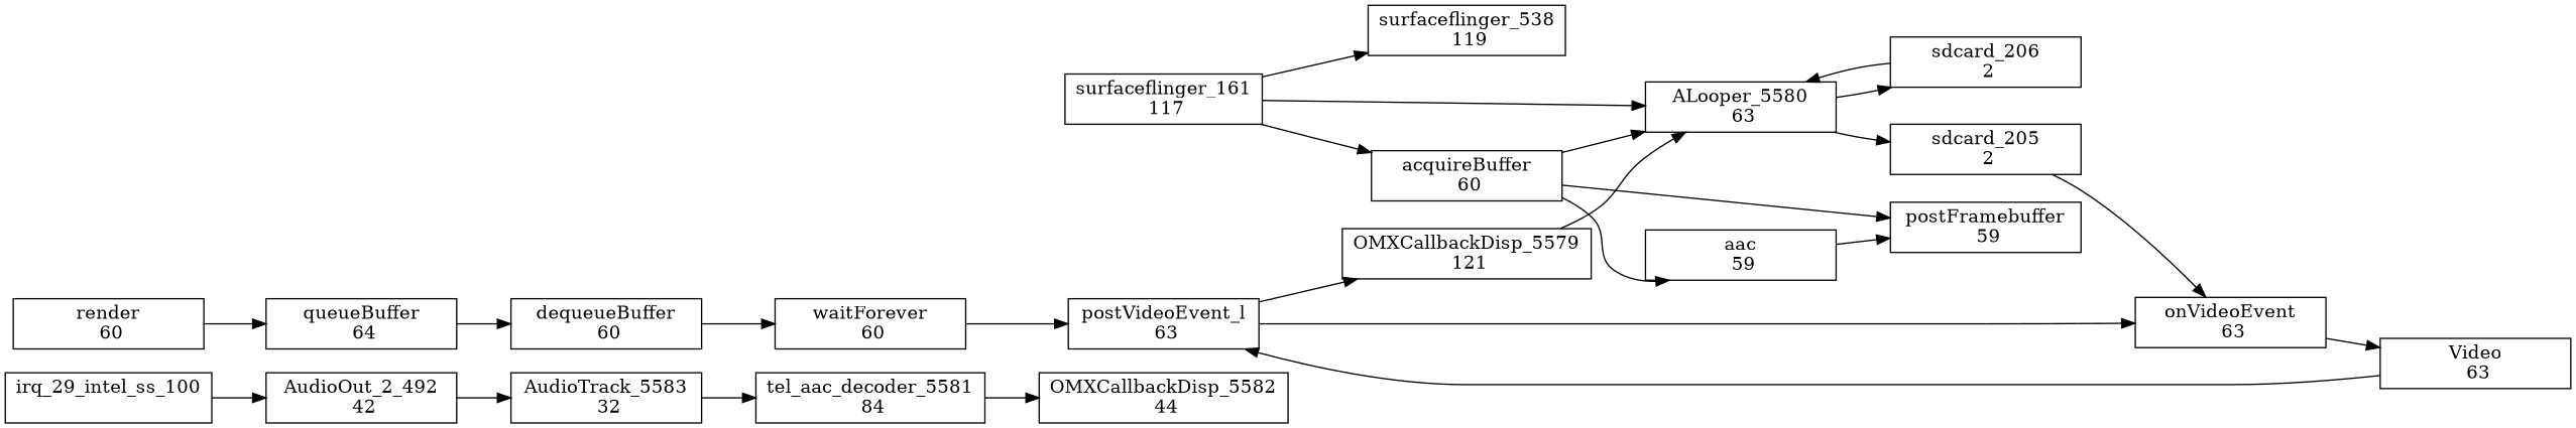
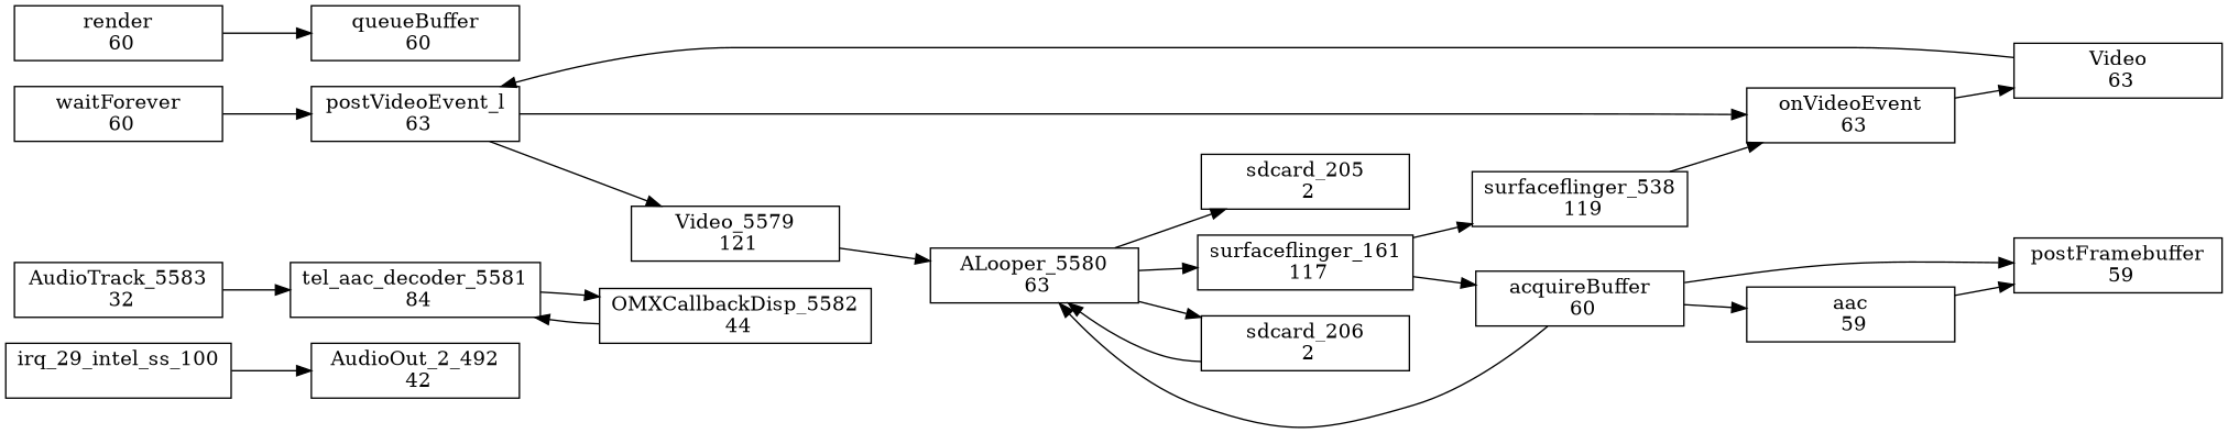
  digraph {
    rankdir=LR
    node [shape=box]
    n1 [label="AudioOut_2_492\n 42" width=2]
    n2 [label="AudioTrack_5583\n 32" width=2]
    n3 [label="tel_aac_decoder_5581\n 84" width=2]
    n4 [label="OMXCallbackDisp_5582\n 44" width=2]
-   n5 [label="dequeueBuffer\n 60" width=2]
    n6 [label="waitForever\n 60" width=2]
    n7 [label="postVideoEvent_l\n 63" width=2]
    n8 [label="sdcard_206\n 2" width=2]
    n9 [label="ALooper_5580\n 63" width=2]
    n10 [label="sdcard_205\n 2" width=2]
    n11 [label="surfaceflinger_161\n 117" width=2]
    n12 [label="irq_29_intel_ss_100\n " width=2]
-   n13 [label="OMXCallbackDisp_5579\n 121" width=2]
+   n13 [label="Video_5579\n 121" width=2]
    n14 [label="onVideoEvent\n 63" width=2]
    n15 [label="Video\n 63" width=2]
-   n16 [label="queueBuffer\n 64" width=2]
+   n16 [label="queueBuffer\n 60" width=2]
    n17 [label="surfaceflinger_538\n 119" width=2]
    n18 [label="render\n 60" width=2]
    n19 [label="postFramebuffer\n 59" width=2]
    n20 [label="acquireBuffer\n 60" width=2]
    n21 [label="aac\n 59" width=2]
-   n1 -> n2 [label=" "]
    n2 -> n3 [label=" "]
    n3 -> n4 [label=" "]
-   n5 -> n6 [label=" "]
+   n4 -> n3 [label=" "]
    n6 -> n7 [label=" "]
    n7 -> n13 [label=" "]
    n7 -> n14 [label=" "]
    n8 -> n9 [label=" "]
    n9 -> n8 [label=" "]
    n9 -> n10 [label=" "]
-   n11 -> n9 [label=" "]
+   n9 -> n11 [label=" "]
    n11 -> n17 [label=" "]
    n11 -> n20 [label=" "]
    n12 -> n1 [label=" "]
    n13 -> n9 [label=" "]
    n14 -> n15 [label=" "]
    n15 -> n7 [label=" "]
-   n16 -> n5 [label=" "]
-   n10 -> n14 [label=" "]
+   n17 -> n14 [label=" "]
    n18 -> n16 [label=" "]
    n20 -> n9 [label=" "]
    n20 -> n19 [label=" "]
    n20 -> n21 [label=" "]
    n21 -> n19 [label=" "]
  }
